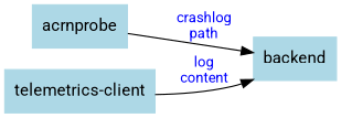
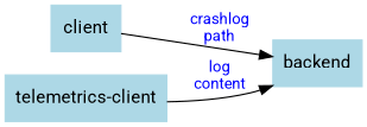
  digraph {
    fontname=Roboto
    rankdir=LR
    node [color=lightblue fontname=Roboto shape=rectangle style=filled]
    edge [fontcolor=blue fontname=Roboto fontsize=12]
-   acrnprobe
+   acrnprobe [label=client]
    backend
    "telemetrics-client"
    acrnprobe -> backend [label="crashlog\npath"]
    "telemetrics-client" -> backend [label="log\ncontent"]
  }
